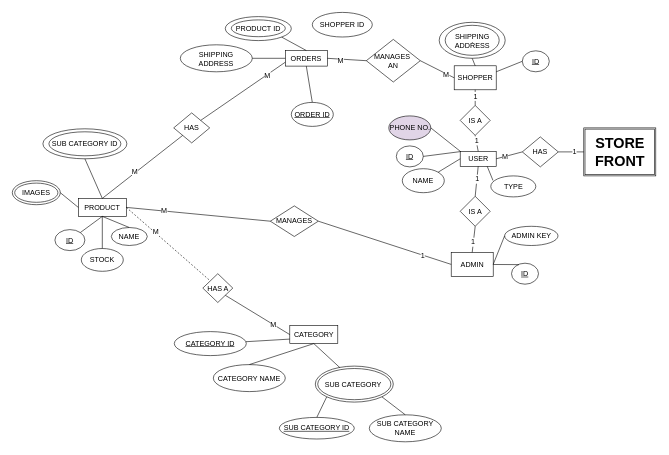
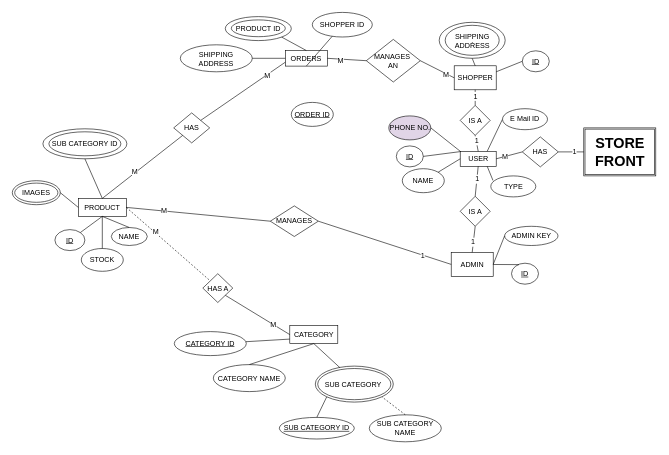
  <mxCell id="0" />
  <mxCell id="1" parent="0" />
  <mxCell id="2" value="USER" style="rounded=0;whiteSpace=wrap;html=1;" parent="1" vertex="1"><mxGeometry x="766.5" y="251.5" width="60" height="25" as="geometry" /></mxCell>
  <mxCell id="3" value="ADMIN" style="rounded=0;whiteSpace=wrap;html=1;" parent="1" vertex="1"><mxGeometry x="751.5" y="420" width="70" height="40" as="geometry" /></mxCell>
  <mxCell id="4" value="IS A" style="rhombus;whiteSpace=wrap;html=1;" parent="1" vertex="1"><mxGeometry x="766.5" y="326.5" width="50" height="50" as="geometry" /></mxCell>
  <mxCell id="5" value="SHOPPER" style="rounded=0;whiteSpace=wrap;html=1;" parent="1" vertex="1"><mxGeometry x="756.5" y="109" width="70" height="40" as="geometry" /></mxCell>
  <mxCell id="6" value="NAME" style="ellipse;whiteSpace=wrap;html=1;" parent="1" vertex="1"><mxGeometry x="670" y="280.5" width="70" height="40" as="geometry" /></mxCell>
  <mxCell id="7" value="PHONE NO." style="ellipse;whiteSpace=wrap;html=1;fillColor=#e1d5e7;" parent="1" vertex="1"><mxGeometry x="647.5" y="192.5" width="70" height="40" as="geometry" /></mxCell>
  <mxCell id="8" value="IS A" style="rhombus;whiteSpace=wrap;html=1;" parent="1" vertex="1"><mxGeometry x="766.5" y="175" width="50" height="50" as="geometry" /></mxCell>
  <mxCell id="9" value="SHIPPING ADDRESS" style="ellipse;whiteSpace=wrap;html=1;" parent="1" vertex="1"><mxGeometry x="741.5" y="41.5" width="90" height="50" as="geometry" /></mxCell>
  <mxCell id="10" value="&lt;p style=&quot;line-height: 120%&quot;&gt;.&lt;/p&gt;" style="ellipse;whiteSpace=wrap;html=1;shadow=0;fillColor=none;" parent="1" vertex="1"><mxGeometry x="731.5" y="36.5" width="110" height="60" as="geometry" /></mxCell>
  <mxCell id="11" value="" style="endArrow=none;html=1;entryX=0.5;entryY=0;entryDx=0;entryDy=0;exitX=0.5;exitY=1;exitDx=0;exitDy=0;" parent="1" source="10" target="5" edge="1"><mxGeometry width="50" height="50" relative="1" as="geometry"><mxPoint x="766.5" y="46.5" as="sourcePoint" /><mxPoint x="791.5" y="11.5" as="targetPoint" /></mxGeometry></mxCell>
  <mxCell id="12" value="PRODUCT" style="rounded=0;whiteSpace=wrap;html=1;shadow=0;fillColor=none;" parent="1" vertex="1"><mxGeometry x="130" y="330" width="80" height="30" as="geometry" /></mxCell>
  <mxCell id="13" value="&lt;u&gt;ID&lt;/u&gt;" style="ellipse;whiteSpace=wrap;html=1;shadow=0;fillColor=none;" parent="1" vertex="1"><mxGeometry x="91" y="382" width="50" height="35" as="geometry" /></mxCell>
  <mxCell id="14" value="" style="ellipse;whiteSpace=wrap;html=1;shadow=0;fillColor=none;" parent="1" vertex="1"><mxGeometry x="81" y="219" width="120" height="40" as="geometry" /></mxCell>
  <mxCell id="15" value="STOCK" style="ellipse;whiteSpace=wrap;html=1;shadow=0;fillColor=none;" parent="1" vertex="1"><mxGeometry x="135" y="413.5" width="70" height="38" as="geometry" /></mxCell>
  <mxCell id="16" value="NAME" style="ellipse;whiteSpace=wrap;html=1;shadow=0;fillColor=none;" parent="1" vertex="1"><mxGeometry x="185" y="378.5" width="60" height="30" as="geometry" /></mxCell>
  <mxCell id="17" value="" style="endArrow=none;html=1;entryX=0.5;entryY=1;entryDx=0;entryDy=0;exitX=0.5;exitY=0;exitDx=0;exitDy=0;" parent="1" source="12" target="38" edge="1"><mxGeometry width="50" height="50" relative="1" as="geometry"><mxPoint x="170" y="335" as="sourcePoint" /><mxPoint x="260" y="325" as="targetPoint" /></mxGeometry></mxCell>
  <mxCell id="18" value="" style="endArrow=none;html=1;exitX=0.5;exitY=1;exitDx=0;exitDy=0;" parent="1" source="12" target="13" edge="1"><mxGeometry width="50" height="50" relative="1" as="geometry"><mxPoint x="210" y="405" as="sourcePoint" /><mxPoint x="260" y="355" as="targetPoint" /></mxGeometry></mxCell>
  <mxCell id="19" value="" style="endArrow=none;html=1;exitX=0.5;exitY=1;exitDx=0;exitDy=0;entryX=0.5;entryY=0;entryDx=0;entryDy=0;" parent="1" source="12" target="16" edge="1"><mxGeometry width="50" height="50" relative="1" as="geometry"><mxPoint x="160" y="405" as="sourcePoint" /><mxPoint x="210" y="355" as="targetPoint" /></mxGeometry></mxCell>
  <mxCell id="20" value="" style="endArrow=none;html=1;entryX=0.5;entryY=1;entryDx=0;entryDy=0;exitX=0.5;exitY=0;exitDx=0;exitDy=0;" parent="1" source="15" target="12" edge="1"><mxGeometry width="50" height="50" relative="1" as="geometry"><mxPoint x="140" y="405" as="sourcePoint" /><mxPoint x="190" y="355" as="targetPoint" /></mxGeometry></mxCell>
  <mxCell id="21" value="CATEGORY" style="rounded=0;whiteSpace=wrap;html=1;shadow=0;fillColor=none;" parent="1" vertex="1"><mxGeometry x="482.5" y="542" width="80" height="30" as="geometry" /></mxCell>
  <mxCell id="22" value="&lt;u&gt;CATEGORY ID&lt;/u&gt;" style="ellipse;whiteSpace=wrap;html=1;shadow=0;fillColor=none;" parent="1" vertex="1"><mxGeometry x="290" y="552" width="120" height="40" as="geometry" /></mxCell>
  <mxCell id="23" value="CATEGORY NAME" style="ellipse;whiteSpace=wrap;html=1;shadow=0;fillColor=none;" parent="1" vertex="1"><mxGeometry x="355" y="607" width="120" height="45" as="geometry" /></mxCell>
  <mxCell id="24" value="" style="endArrow=none;html=1;fontFamily=Helvetica;fontSize=11;fontColor=#000000;align=center;strokeColor=#000000;entryX=0;entryY=0.75;entryDx=0;entryDy=0;" parent="1" source="22" target="21" edge="1"><mxGeometry width="50" height="50" relative="1" as="geometry"><mxPoint x="462.5" y="612" as="sourcePoint" /><mxPoint x="512.5" y="562" as="targetPoint" /></mxGeometry></mxCell>
  <mxCell id="25" value="" style="endArrow=none;html=1;entryX=0.5;entryY=1;entryDx=0;entryDy=0;exitX=0.5;exitY=0;exitDx=0;exitDy=0;" parent="1" source="23" target="21" edge="1"><mxGeometry width="50" height="50" relative="1" as="geometry"><mxPoint x="512.5" y="612" as="sourcePoint" /><mxPoint x="562.5" y="562" as="targetPoint" /></mxGeometry></mxCell>
  <mxCell id="26" value="" style="endArrow=none;html=1;exitX=0.5;exitY=1;exitDx=0;exitDy=0;entryX=0.317;entryY=0.047;entryDx=0;entryDy=0;entryPerimeter=0;" parent="1" source="21" target="73" edge="1"><mxGeometry width="50" height="50" relative="1" as="geometry"><mxPoint x="542.5" y="612" as="sourcePoint" /><mxPoint x="639" y="719" as="targetPoint" /></mxGeometry></mxCell>
  <mxCell id="27" value="ORDERS" style="rounded=0;whiteSpace=wrap;html=1;shadow=0;fillColor=none;" parent="1" vertex="1"><mxGeometry x="475" y="83.5" width="70" height="26" as="geometry" /></mxCell>
  <mxCell id="28" value="&lt;u&gt;ORDER ID&lt;/u&gt;" style="ellipse;whiteSpace=wrap;html=1;shadow=0;fillColor=none;" parent="1" vertex="1"><mxGeometry x="485" y="170" width="70" height="40" as="geometry" /></mxCell>
  <mxCell id="29" value="SHOPPER ID" style="ellipse;whiteSpace=wrap;html=1;shadow=0;fillColor=none;" parent="1" vertex="1"><mxGeometry x="520" y="20" width="100" height="41" as="geometry" /></mxCell>
  <mxCell id="30" value="SHIPPING ADDRESS" style="ellipse;whiteSpace=wrap;html=1;shadow=0;fillColor=none;" parent="1" vertex="1"><mxGeometry x="300" y="74" width="120" height="45" as="geometry" /></mxCell>
  <mxCell id="31" value="" style="endArrow=none;html=1;entryX=0;entryY=0.5;entryDx=0;entryDy=0;exitX=1;exitY=0.5;exitDx=0;exitDy=0;" parent="1" source="30" target="27" edge="1"><mxGeometry width="50" height="50" relative="1" as="geometry"><mxPoint x="485" y="138.5" as="sourcePoint" /><mxPoint x="515" y="108.5" as="targetPoint" /></mxGeometry></mxCell>
- <mxCell id="32" value="" style="endArrow=none;html=1;entryX=0.5;entryY=0;entryDx=0;entryDy=0;exitX=0.5;exitY=1;exitDx=0;exitDy=0;" parent="1" source="27" target="28" edge="1"><mxGeometry width="50" height="50" relative="1" as="geometry"><mxPoint x="515" y="108.5" as="sourcePoint" /><mxPoint x="520" y="158.5" as="targetPoint" /></mxGeometry></mxCell>
+ <mxCell id="32" value="" style="endArrow=none;html=1;exitX=0.5;exitY=1;exitDx=0;exitDy=0;" parent="1" source="27" target="29" edge="1"><mxGeometry width="50" height="50" relative="1" as="geometry"><mxPoint x="515" y="108.5" as="sourcePoint" /><mxPoint x="520" y="158.5" as="targetPoint" /></mxGeometry></mxCell>
  <mxCell id="33" value="PRODUCT ID" style="ellipse;whiteSpace=wrap;html=1;shadow=0;fillColor=none;" parent="1" vertex="1"><mxGeometry x="385" y="32.5" width="90" height="28" as="geometry" /></mxCell>
  <mxCell id="34" value="" style="ellipse;whiteSpace=wrap;html=1;shadow=0;fillColor=none;" parent="1" vertex="1"><mxGeometry x="375" y="27" width="110" height="40" as="geometry" /></mxCell>
  <mxCell id="35" value="" style="endArrow=none;html=1;exitX=0.5;exitY=0;exitDx=0;exitDy=0;entryX=1;entryY=1;entryDx=0;entryDy=0;" parent="1" source="27" target="34" edge="1"><mxGeometry width="50" height="50" relative="1" as="geometry"><mxPoint x="555" y="118.5" as="sourcePoint" /><mxPoint x="425" y="96.5" as="targetPoint" /></mxGeometry></mxCell>
  <mxCell id="36" value="MANAGES&amp;nbsp;&lt;br&gt;AN" style="rhombus;whiteSpace=wrap;html=1;shadow=0;fillColor=none;" parent="1" vertex="1"><mxGeometry x="610" y="65" width="90" height="71" as="geometry" /></mxCell>
  <mxCell id="37" value="HAS" style="rhombus;whiteSpace=wrap;html=1;shadow=0;fillColor=none;" parent="1" vertex="1"><mxGeometry x="289" y="187.5" width="60" height="50" as="geometry" /></mxCell>
  <mxCell id="38" value="SUB CATEGORY ID" style="ellipse;whiteSpace=wrap;html=1;shadow=0;fillColor=none;" parent="1" vertex="1"><mxGeometry x="71" y="214" width="140" height="50" as="geometry" /></mxCell>
  <mxCell id="39" value="&lt;u&gt;ID&lt;/u&gt;" style="ellipse;whiteSpace=wrap;html=1;shadow=0;fillColor=none;" parent="1" vertex="1"><mxGeometry x="660" y="242.5" width="45" height="35" as="geometry" /></mxCell>
  <mxCell id="40" value="&lt;u&gt;SUB CATEGORY ID&lt;/u&gt;" style="ellipse;whiteSpace=wrap;html=1;shadow=0;fillColor=none;" parent="1" vertex="1"><mxGeometry x="465" y="695" width="125" height="36" as="geometry" /></mxCell>
  <mxCell id="41" value="SUB CATEGORY NAME" style="ellipse;whiteSpace=wrap;html=1;shadow=0;fillColor=none;" parent="1" vertex="1"><mxGeometry x="615" y="690.667" width="120" height="45" as="geometry" /></mxCell>
  <mxCell id="42" value="HAS A" style="rhombus;whiteSpace=wrap;html=1;shadow=0;fillColor=none;" parent="1" vertex="1"><mxGeometry x="337.5" y="455.5" width="50" height="48" as="geometry" /></mxCell>
  <mxCell id="43" value="" style="endArrow=none;html=1;entryX=0;entryY=0.5;entryDx=0;entryDy=0;exitX=1;exitY=1;exitDx=0;exitDy=0;" parent="1" source="42" target="21" edge="1"><mxGeometry width="50" height="50" relative="1" as="geometry"><mxPoint x="397.5" y="559.5" as="sourcePoint" /><mxPoint x="447.5" y="509.5" as="targetPoint" /></mxGeometry></mxCell>
  <mxCell id="44" value="M" style="text;html=1;resizable=0;points=[];align=center;verticalAlign=middle;labelBackgroundColor=#ffffff;" vertex="1" connectable="0" parent="43"><mxGeometry x="0.473" relative="1" as="geometry"><mxPoint as="offset" /></mxGeometry></mxCell>
  <mxCell id="45" value="" style="endArrow=none;html=1;entryX=0.5;entryY=1;entryDx=0;entryDy=0;exitX=0.5;exitY=0;exitDx=0;exitDy=0;" parent="1" source="8" target="5" edge="1"><mxGeometry width="50" height="50" relative="1" as="geometry"><mxPoint x="780" y="195" as="sourcePoint" /><mxPoint x="830" y="145" as="targetPoint" /></mxGeometry></mxCell>
  <mxCell id="46" value="1" style="text;html=1;resizable=0;points=[];align=center;verticalAlign=middle;labelBackgroundColor=#ffffff;" vertex="1" connectable="0" parent="45"><mxGeometry x="-0.519" y="-1" relative="1" as="geometry"><mxPoint x="-1" y="-9.5" as="offset" /></mxGeometry></mxCell>
  <mxCell id="47" value="" style="endArrow=none;html=1;entryX=0.5;entryY=1;entryDx=0;entryDy=0;exitX=0.5;exitY=0;exitDx=0;exitDy=0;" parent="1" source="2" target="8" edge="1"><mxGeometry width="50" height="50" relative="1" as="geometry"><mxPoint x="760" y="255" as="sourcePoint" /><mxPoint x="810" y="205" as="targetPoint" /></mxGeometry></mxCell>
  <mxCell id="48" value="1" style="text;html=1;resizable=0;points=[];align=center;verticalAlign=middle;labelBackgroundColor=#ffffff;" vertex="1" connectable="0" parent="47"><mxGeometry x="0.328" relative="1" as="geometry"><mxPoint as="offset" /></mxGeometry></mxCell>
  <mxCell id="49" value="" style="endArrow=none;html=1;entryX=0.005;entryY=0.006;entryDx=0;entryDy=0;entryPerimeter=0;exitX=1;exitY=0.5;exitDx=0;exitDy=0;" parent="1" target="2" edge="1" source="7"><mxGeometry width="50" height="50" relative="1" as="geometry"><mxPoint x="732.678" y="210.107" as="sourcePoint" /><mxPoint x="760" y="185" as="targetPoint" /></mxGeometry></mxCell>
  <mxCell id="50" value="" style="endArrow=none;html=1;exitX=1;exitY=0.5;exitDx=0;exitDy=0;entryX=0.009;entryY=0.019;entryDx=0;entryDy=0;entryPerimeter=0;" parent="1" source="39" target="2" edge="1"><mxGeometry width="50" height="50" relative="1" as="geometry"><mxPoint x="710" y="265" as="sourcePoint" /><mxPoint x="760" y="245" as="targetPoint" /></mxGeometry></mxCell>
  <mxCell id="51" value="" style="endArrow=none;html=1;exitX=0.5;exitY=1;exitDx=0;exitDy=0;entryX=0.5;entryY=0;entryDx=0;entryDy=0;" parent="1" source="2" target="4" edge="1"><mxGeometry width="50" height="50" relative="1" as="geometry"><mxPoint x="830" y="275" as="sourcePoint" /><mxPoint x="880" y="225" as="targetPoint" /></mxGeometry></mxCell>
  <mxCell id="52" value="1" style="text;html=1;resizable=0;points=[];align=center;verticalAlign=middle;labelBackgroundColor=#ffffff;" vertex="1" connectable="0" parent="51"><mxGeometry x="-0.179" relative="1" as="geometry"><mxPoint as="offset" /></mxGeometry></mxCell>
  <mxCell id="53" value="" style="endArrow=none;html=1;entryX=0.5;entryY=1;entryDx=0;entryDy=0;exitX=0.5;exitY=0;exitDx=0;exitDy=0;" parent="1" source="3" target="4" edge="1"><mxGeometry width="50" height="50" relative="1" as="geometry"><mxPoint x="830" y="315" as="sourcePoint" /><mxPoint x="880" y="265" as="targetPoint" /></mxGeometry></mxCell>
  <mxCell id="54" value="1" style="text;html=1;resizable=0;points=[];align=center;verticalAlign=middle;labelBackgroundColor=#ffffff;" vertex="1" connectable="0" parent="53"><mxGeometry x="-0.223" y="1" relative="1" as="geometry"><mxPoint as="offset" /></mxGeometry></mxCell>
  <mxCell id="55" value="MANAGES" style="rhombus;whiteSpace=wrap;html=1;shadow=0;fillColor=none;" parent="1" vertex="1"><mxGeometry x="450" y="342.5" width="80" height="51" as="geometry" /></mxCell>
  <mxCell id="56" value="" style="endArrow=none;html=1;entryX=0;entryY=0.5;entryDx=0;entryDy=0;exitX=1;exitY=0.5;exitDx=0;exitDy=0;" parent="1" source="55" target="3" edge="1"><mxGeometry width="50" height="50" relative="1" as="geometry"><mxPoint x="570" y="325" as="sourcePoint" /><mxPoint x="620" y="275" as="targetPoint" /></mxGeometry></mxCell>
  <mxCell id="57" value="1" style="text;html=1;resizable=0;points=[];align=center;verticalAlign=middle;labelBackgroundColor=#ffffff;" vertex="1" connectable="0" parent="56"><mxGeometry x="0.57" y="-1" relative="1" as="geometry"><mxPoint as="offset" /></mxGeometry></mxCell>
  <mxCell id="58" value="IMAGES" style="ellipse;shape=doubleEllipse;whiteSpace=wrap;html=1;shadow=0;fillColor=none;" parent="1" vertex="1"><mxGeometry x="20" y="300.5" width="80" height="40" as="geometry" /></mxCell>
  <mxCell id="59" value="" style="endArrow=none;html=1;entryX=0;entryY=0.5;entryDx=0;entryDy=0;exitX=1;exitY=0.5;exitDx=0;exitDy=0;" parent="1" source="58" target="12" edge="1"><mxGeometry width="50" height="50" relative="1" as="geometry"><mxPoint x="20" y="715" as="sourcePoint" /><mxPoint x="70" y="665" as="targetPoint" /></mxGeometry></mxCell>
  <mxCell id="60" value="&lt;b&gt;&lt;font style=&quot;font-size: 24px&quot;&gt;STORE FRONT&lt;/font&gt;&lt;/b&gt;" style="shape=ext;double=1;rounded=0;whiteSpace=wrap;html=1;shadow=0;fillColor=none;" parent="1" vertex="1"><mxGeometry x="972.5" y="212.5" width="120" height="80" as="geometry" /></mxCell>
  <mxCell id="61" value="HAS" style="rhombus;whiteSpace=wrap;html=1;shadow=0;fillColor=none;" parent="1" vertex="1"><mxGeometry x="870" y="227.5" width="60" height="50" as="geometry" /></mxCell>
  <mxCell id="62" value="" style="endArrow=none;html=1;entryX=0;entryY=0.5;entryDx=0;entryDy=0;exitX=1;exitY=0;exitDx=0;exitDy=0;" parent="1" source="6" target="2" edge="1"><mxGeometry width="50" height="50" relative="1" as="geometry"><mxPoint x="730" y="295" as="sourcePoint" /><mxPoint x="780" y="245" as="targetPoint" /></mxGeometry></mxCell>
  <mxCell id="63" value="&lt;u&gt;ID&lt;/u&gt;" style="ellipse;whiteSpace=wrap;html=1;shadow=0;fillColor=none;" parent="1" vertex="1"><mxGeometry x="870" y="84" width="45" height="35" as="geometry" /></mxCell>
  <mxCell id="64" value="" style="endArrow=none;html=1;exitX=1;exitY=0.25;exitDx=0;exitDy=0;entryX=0;entryY=0.5;entryDx=0;entryDy=0;" parent="1" source="5" target="63" edge="1"><mxGeometry width="50" height="50" relative="1" as="geometry"><mxPoint x="820" y="135" as="sourcePoint" /><mxPoint x="870" y="85" as="targetPoint" /></mxGeometry></mxCell>
+ <mxCell id="65" value="" style="endArrow=none;html=1;exitX=0.75;exitY=0;exitDx=0;exitDy=0;entryX=0;entryY=0.5;entryDx=0;entryDy=0;" parent="1" source="2" target="66" edge="1"><mxGeometry width="50" height="50" relative="1" as="geometry"><mxPoint x="800" y="265" as="sourcePoint" /><mxPoint x="850" y="215" as="targetPoint" /></mxGeometry></mxCell>
+ <mxCell id="66" value="E Mail ID" style="ellipse;whiteSpace=wrap;html=1;" parent="1" vertex="1"><mxGeometry x="837" y="180.5" width="75" height="35" as="geometry" /></mxCell>
  <mxCell id="67" value="TYPE" style="ellipse;whiteSpace=wrap;html=1;" parent="1" vertex="1"><mxGeometry x="817.5" y="292.5" width="75" height="35" as="geometry" /></mxCell>
  <mxCell id="68" value="" style="endArrow=none;html=1;exitX=0.75;exitY=1;exitDx=0;exitDy=0;entryX=0.049;entryY=0.219;entryDx=0;entryDy=0;entryPerimeter=0;" parent="1" source="2" target="67" edge="1"><mxGeometry width="50" height="50" relative="1" as="geometry"><mxPoint x="820" y="305" as="sourcePoint" /><mxPoint x="870" y="255" as="targetPoint" /></mxGeometry></mxCell>
  <mxCell id="69" value="ADMIN KEY" style="ellipse;whiteSpace=wrap;html=1;" parent="1" vertex="1"><mxGeometry x="840.5" y="376.5" width="89" height="32" as="geometry" /></mxCell>
  <mxCell id="70" value="" style="endArrow=none;html=1;exitX=1;exitY=0.5;exitDx=0;exitDy=0;entryX=0;entryY=0.5;entryDx=0;entryDy=0;" parent="1" source="3" target="69" edge="1"><mxGeometry width="50" height="50" relative="1" as="geometry"><mxPoint x="840" y="405" as="sourcePoint" /><mxPoint x="890" y="355" as="targetPoint" /></mxGeometry></mxCell>
  <mxCell id="71" value="&lt;u&gt;ID&lt;/u&gt;" style="ellipse;whiteSpace=wrap;html=1;shadow=0;fillColor=none;" parent="1" vertex="1"><mxGeometry x="852" y="438" width="45" height="35" as="geometry" /></mxCell>
  <mxCell id="72" value="" style="endArrow=none;html=1;entryX=0.278;entryY=0.067;entryDx=0;entryDy=0;entryPerimeter=0;" parent="1" source="3" target="71" edge="1"><mxGeometry width="50" height="50" relative="1" as="geometry"><mxPoint x="810" y="425" as="sourcePoint" /><mxPoint x="860" y="375" as="targetPoint" /></mxGeometry></mxCell>
  <mxCell id="73" value="SUB CATEGORY&amp;nbsp;" style="ellipse;shape=doubleEllipse;whiteSpace=wrap;html=1;fillColor=none;" parent="1" vertex="1"><mxGeometry x="525" y="609.5" width="130" height="60" as="geometry" /></mxCell>
  <mxCell id="74" value="" style="endArrow=none;html=1;exitX=0.5;exitY=0;exitDx=0;exitDy=0;entryX=0;entryY=1;entryDx=0;entryDy=0;" parent="1" source="40" target="73" edge="1"><mxGeometry width="50" height="50" relative="1" as="geometry"><mxPoint x="530" y="705" as="sourcePoint" /><mxPoint x="590" y="670" as="targetPoint" /></mxGeometry></mxCell>
- <mxCell id="75" value="" style="endArrow=none;html=1;entryX=1;entryY=1;entryDx=0;entryDy=0;exitX=0.5;exitY=0;exitDx=0;exitDy=0;" parent="1" source="41" target="73" edge="1"><mxGeometry width="50" height="50" relative="1" as="geometry"><mxPoint x="610" y="715" as="sourcePoint" /><mxPoint x="660" y="665" as="targetPoint" /></mxGeometry></mxCell>
+ <mxCell id="75" value="" style="endArrow=none;html=1;entryX=1;entryY=1;entryDx=0;entryDy=0;exitX=0.5;exitY=0;exitDx=0;exitDy=0;dashed=1;" parent="1" source="41" target="73" edge="1"><mxGeometry width="50" height="50" relative="1" as="geometry"><mxPoint x="610" y="715" as="sourcePoint" /><mxPoint x="660" y="665" as="targetPoint" /></mxGeometry></mxCell>
  <mxCell id="76" value="" style="endArrow=none;html=1;exitX=1;exitY=0.5;exitDx=0;exitDy=0;entryX=0;entryY=0.5;entryDx=0;entryDy=0;" edge="1" parent="1" source="2" target="61"><mxGeometry width="50" height="50" relative="1" as="geometry"><mxPoint x="830" y="275" as="sourcePoint" /><mxPoint x="880" y="225" as="targetPoint" /></mxGeometry></mxCell>
  <mxCell id="77" value="M" style="text;html=1;resizable=0;points=[];align=center;verticalAlign=middle;labelBackgroundColor=#ffffff;" vertex="1" connectable="0" parent="76"><mxGeometry x="-0.357" relative="1" as="geometry"><mxPoint as="offset" /></mxGeometry></mxCell>
  <mxCell id="78" value="" style="endArrow=none;html=1;exitX=1;exitY=0.5;exitDx=0;exitDy=0;entryX=0;entryY=0.5;entryDx=0;entryDy=0;" edge="1" parent="1" source="61" target="60"><mxGeometry width="50" height="50" relative="1" as="geometry"><mxPoint x="930" y="285" as="sourcePoint" /><mxPoint x="980" y="235" as="targetPoint" /></mxGeometry></mxCell>
  <mxCell id="79" value="1" style="text;html=1;resizable=0;points=[];align=center;verticalAlign=middle;labelBackgroundColor=#ffffff;" vertex="1" connectable="0" parent="78"><mxGeometry x="0.237" relative="1" as="geometry"><mxPoint as="offset" /></mxGeometry></mxCell>
  <mxCell id="80" value="" style="endArrow=none;html=1;exitX=1;exitY=0.5;exitDx=0;exitDy=0;entryX=0;entryY=0.5;entryDx=0;entryDy=0;" edge="1" parent="1" source="36" target="5"><mxGeometry width="50" height="50" relative="1" as="geometry"><mxPoint x="690" y="165" as="sourcePoint" /><mxPoint x="740" y="115" as="targetPoint" /></mxGeometry></mxCell>
  <mxCell id="81" value="M" style="text;html=1;resizable=0;points=[];align=center;verticalAlign=middle;labelBackgroundColor=#ffffff;" vertex="1" connectable="0" parent="80"><mxGeometry x="0.505" y="-1" relative="1" as="geometry"><mxPoint as="offset" /></mxGeometry></mxCell>
  <mxCell id="82" value="" style="endArrow=none;html=1;exitX=1;exitY=0.5;exitDx=0;exitDy=0;entryX=0;entryY=0.5;entryDx=0;entryDy=0;" edge="1" parent="1" source="27" target="36"><mxGeometry width="50" height="50" relative="1" as="geometry"><mxPoint x="560" y="155" as="sourcePoint" /><mxPoint x="610" y="105" as="targetPoint" /></mxGeometry></mxCell>
  <mxCell id="83" value="M" style="text;html=1;resizable=0;points=[];align=center;verticalAlign=middle;labelBackgroundColor=#ffffff;" vertex="1" connectable="0" parent="82"><mxGeometry x="-0.319" y="-2" relative="1" as="geometry"><mxPoint as="offset" /></mxGeometry></mxCell>
  <mxCell id="84" value="" style="endArrow=none;html=1;exitX=1;exitY=0;exitDx=0;exitDy=0;entryX=0;entryY=0.75;entryDx=0;entryDy=0;" edge="1" parent="1" source="37" target="27"><mxGeometry width="50" height="50" relative="1" as="geometry"><mxPoint x="350" y="215" as="sourcePoint" /><mxPoint x="474" y="114" as="targetPoint" /></mxGeometry></mxCell>
  <mxCell id="85" value="M" style="text;html=1;resizable=0;points=[];align=center;verticalAlign=middle;labelBackgroundColor=#ffffff;" vertex="1" connectable="0" parent="84"><mxGeometry x="0.565" y="-1" relative="1" as="geometry"><mxPoint as="offset" /></mxGeometry></mxCell>
  <mxCell id="86" value="" style="endArrow=none;html=1;entryX=0;entryY=1;entryDx=0;entryDy=0;exitX=0.5;exitY=0;exitDx=0;exitDy=0;" edge="1" parent="1" source="12" target="37"><mxGeometry width="50" height="50" relative="1" as="geometry"><mxPoint x="20" y="805" as="sourcePoint" /><mxPoint x="70" y="755" as="targetPoint" /></mxGeometry></mxCell>
  <mxCell id="87" value="M" style="text;html=1;resizable=0;points=[];align=center;verticalAlign=middle;labelBackgroundColor=#ffffff;" vertex="1" connectable="0" parent="86"><mxGeometry x="-0.175" y="2" relative="1" as="geometry"><mxPoint as="offset" /></mxGeometry></mxCell>
  <mxCell id="88" value="" style="endArrow=none;html=1;entryX=0;entryY=0.5;entryDx=0;entryDy=0;" edge="1" parent="1" target="55"><mxGeometry width="50" height="50" relative="1" as="geometry"><mxPoint x="210" y="345" as="sourcePoint" /><mxPoint x="370" y="325" as="targetPoint" /></mxGeometry></mxCell>
  <mxCell id="89" value="M" style="text;html=1;resizable=0;points=[];align=center;verticalAlign=middle;labelBackgroundColor=#ffffff;" vertex="1" connectable="0" parent="88"><mxGeometry x="-0.477" y="2" relative="1" as="geometry"><mxPoint as="offset" /></mxGeometry></mxCell>
  <mxCell id="90" value="" style="endArrow=none;html=1;exitX=1;exitY=0.5;exitDx=0;exitDy=0;entryX=0;entryY=0;entryDx=0;entryDy=0;dashed=1;" edge="1" parent="1" source="12" target="42"><mxGeometry width="50" height="50" relative="1" as="geometry"><mxPoint x="210" y="345" as="sourcePoint" /><mxPoint x="280" y="445" as="targetPoint" /></mxGeometry></mxCell>
  <mxCell id="91" value="M" style="text;html=1;resizable=0;points=[];align=center;verticalAlign=middle;labelBackgroundColor=#ffffff;" vertex="1" connectable="0" parent="90"><mxGeometry x="-0.321" y="1" relative="1" as="geometry"><mxPoint as="offset" /></mxGeometry></mxCell>
